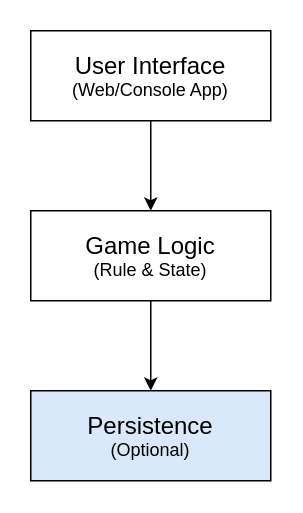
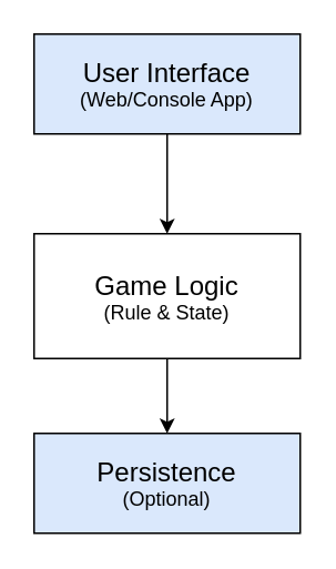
  <mxCell id="0" />
  <mxCell id="1" parent="0" />
  <mxCell id="2" style="edgeStyle=orthogonalEdgeStyle;rounded=0;orthogonalLoop=1;jettySize=auto;html=1;entryX=0.5;entryY=0;entryDx=0;entryDy=0;" edge="1" parent="1" source="3" target="5"><mxGeometry relative="1" as="geometry" /></mxCell>
- <mxCell id="3" value="&lt;font style=&quot;&quot;&gt;&lt;span style=&quot;font-size: 16px;&quot;&gt;User Interface&lt;/span&gt;&lt;br&gt;&lt;font style=&quot;font-size: 12px;&quot;&gt;(Web/Console App)&lt;/font&gt;&lt;/font&gt;" style="rounded=0;whiteSpace=wrap;html=1;" vertex="1" parent="1"><mxGeometry x="20" y="20" width="160" height="60" as="geometry" /></mxCell>
+ <mxCell id="3" value="&lt;font style=&quot;&quot;&gt;&lt;span style=&quot;font-size: 16px;&quot;&gt;User Interface&lt;/span&gt;&lt;br&gt;&lt;font style=&quot;font-size: 12px;&quot;&gt;(Web/Console App)&lt;/font&gt;&lt;/font&gt;" style="rounded=0;whiteSpace=wrap;html=1;fillColor=#dae8fc;" vertex="1" parent="1"><mxGeometry x="20" y="20" width="160" height="60" as="geometry" /></mxCell>
  <mxCell id="4" style="edgeStyle=orthogonalEdgeStyle;rounded=0;orthogonalLoop=1;jettySize=auto;html=1;entryX=0.5;entryY=0;entryDx=0;entryDy=0;" edge="1" parent="1" source="5" target="6"><mxGeometry relative="1" as="geometry" /></mxCell>
- <mxCell id="5" value="&lt;font style=&quot;&quot;&gt;&lt;span style=&quot;font-size: 16px;&quot;&gt;Game Logic&lt;/span&gt;&lt;br&gt;&lt;font style=&quot;font-size: 12px;&quot;&gt;(Rule &amp;amp; State)&lt;/font&gt;&lt;/font&gt;" style="rounded=0;whiteSpace=wrap;html=1;" vertex="1" parent="1"><mxGeometry x="20" y="140" width="160" height="60" as="geometry" /></mxCell>
+ <mxCell id="5" value="&lt;font style=&quot;&quot;&gt;&lt;span style=&quot;font-size: 16px;&quot;&gt;Game Logic&lt;/span&gt;&lt;br&gt;&lt;font style=&quot;font-size: 12px;&quot;&gt;(Rule &amp;amp; State)&lt;/font&gt;&lt;/font&gt;" style="rounded=0;whiteSpace=wrap;html=1;" vertex="1" parent="1"><mxGeometry x="20" y="140" width="160" height="75" as="geometry" /></mxCell>
  <mxCell id="6" value="&lt;span style=&quot;font-size: 16px;&quot;&gt;Persistence&lt;br&gt;&lt;/span&gt;(Optional)" style="rounded=0;whiteSpace=wrap;html=1;fillColor=#dae8fc;" vertex="1" parent="1"><mxGeometry x="20" y="260" width="160" height="60" as="geometry" /></mxCell>
